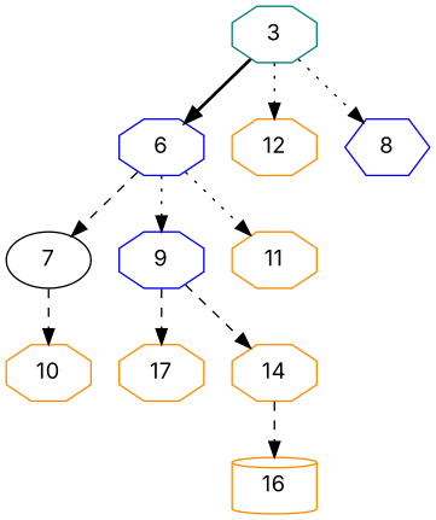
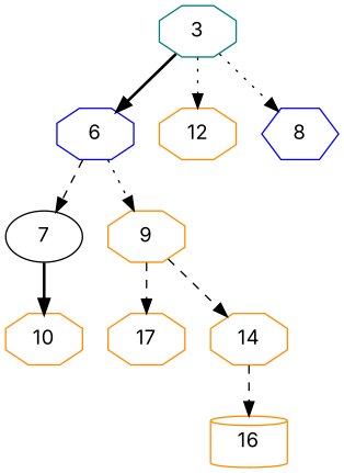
  digraph {
    fontname=Inter
    node [color=darkorange fontname=Inter shape=octagon]
    edge [fontname=Inter style=invis]
    n1 [label=17]
    n2 [label=14]
    n3 [color=black label=7 shape=ellipse]
-   n4 [color=blue label=9]
-   n5 [label=11]
+   n4 [label=9]
    n6 [color=blue label=6]
    n7 [label=12]
    n8 [color=blue label=8 shape=hexagon]
    n9 [label=16 shape=cylinder]
    n10 [label=10]
    n11 [color=teal label=3]
    subgraph sub_1 {
      rank=same
      n1
      n2
    }
    subgraph sub_2 {
      rank=same
      n3
      n4
-     n5
    }
    subgraph sub_3 {
      rank=same
      n6
      n7
      n8
    }
    n1 -> n2
    n2 -> n9 [style=dashed]
    n3 -> n4
-   n3 -> n10 [style=dashed]
+   n3 -> n10 [style=bold]
    n4 -> n1 [style=dashed]
    n4 -> n2 [style=dashed]
-   n4 -> n5
    n6 -> n3 [style=dashed]
    n6 -> n4 [style=dotted]
-   n6 -> n5 [style=dotted]
    n6 -> n7
    n7 -> n8
    n11 -> n6 [style=bold]
    n11 -> n7 [style=dotted]
    n11 -> n8 [style=dotted]
  }
